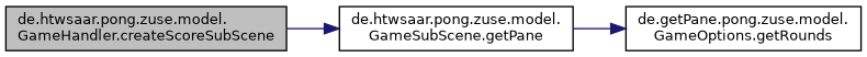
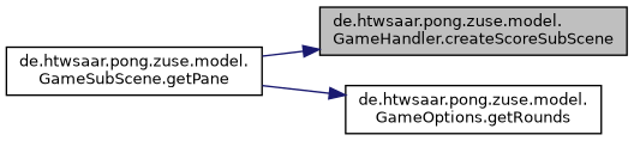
  digraph {
    rankdir=LR
    node [color=black fillcolor=white fontname=Helvetica fontsize=10 shape=record style=filled]
    edge [color=midnightblue fontname=Helvetica fontsize=10 labelfontname=Helvetica labelfontsize=10 style=solid]
    n1 [fillcolor=grey75 fontcolor=black height=0.2 label="de.htwsaar.pong.zuse.model.\lGameHandler.createScoreSubScene" width=0.4]
    n2 [height=0.2 label="de.htwsaar.pong.zuse.model.\lGameSubScene.getPane" width=0.4]
-   n3 [height=0.2 label="de.getPane.pong.zuse.model.\lGameOptions.getRounds" width=0.4]
-   n1 -> n2
+   n3 [height=0.2 label="de.htwsaar.pong.zuse.model.\lGameOptions.getRounds" width=0.4]
+   n2 -> n1
    n2 -> n3
  }
